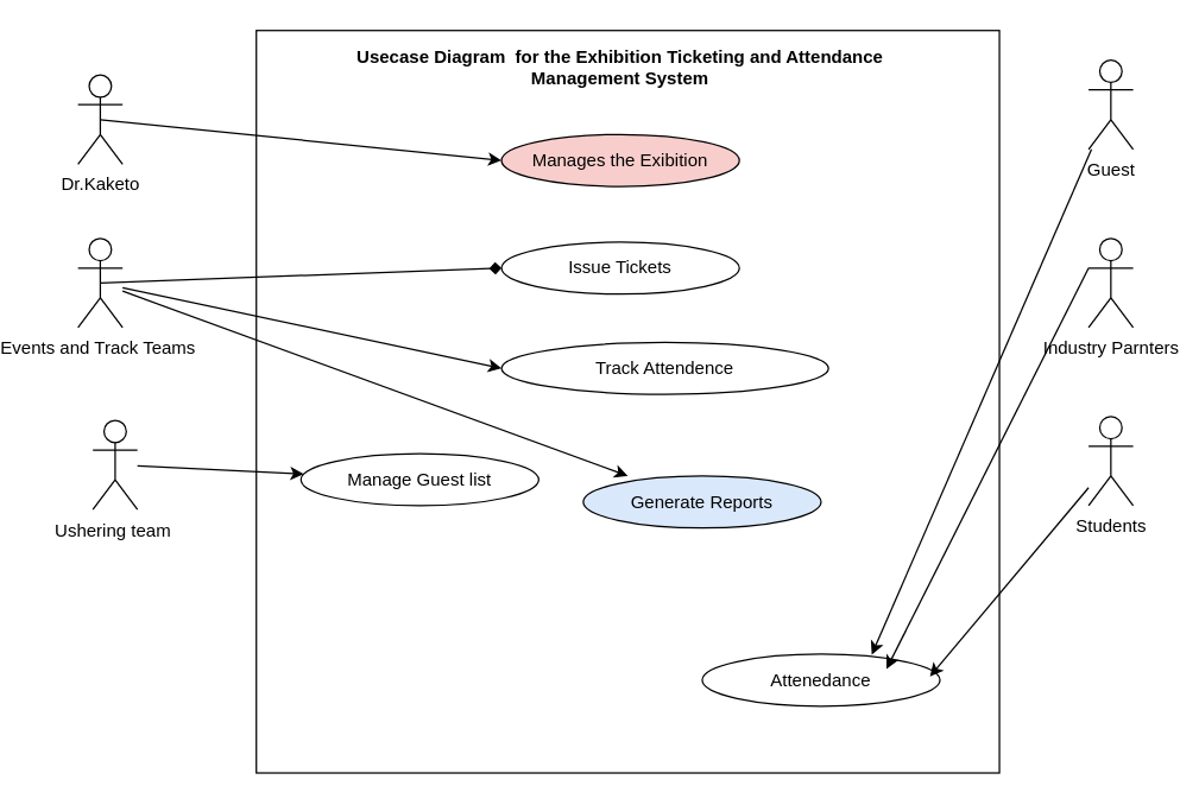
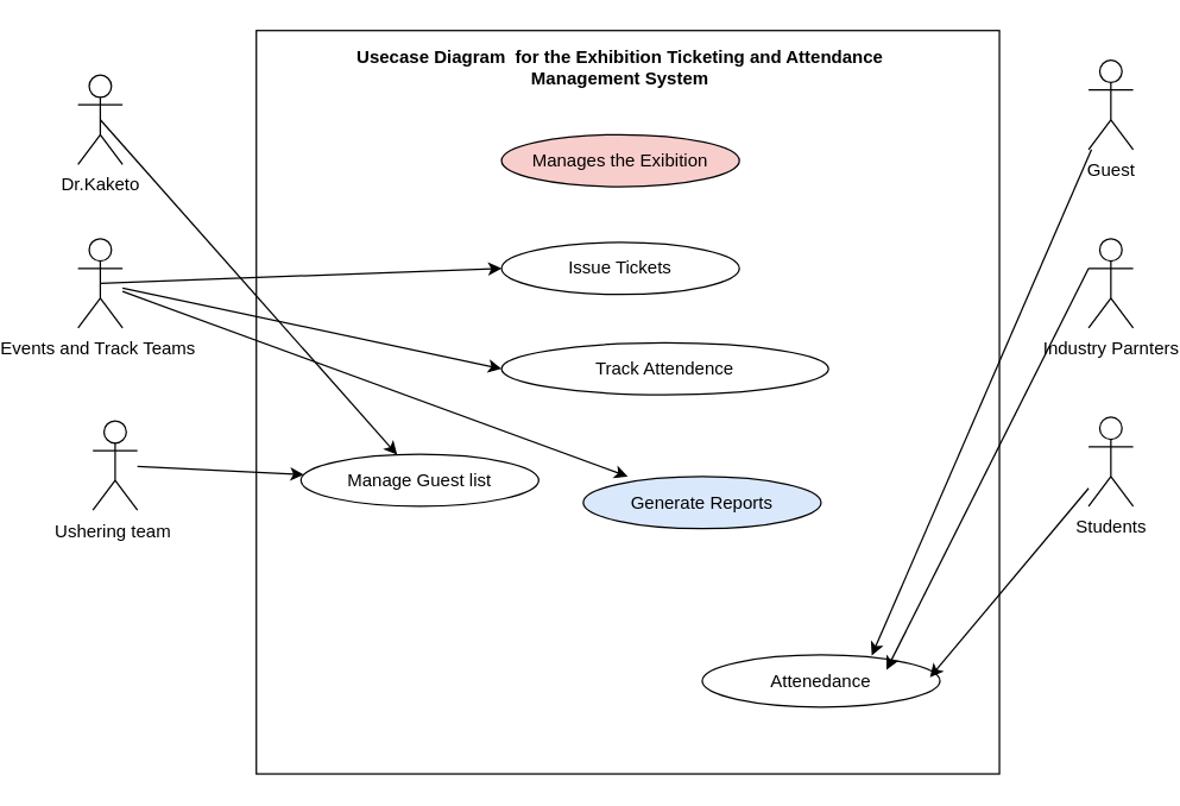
  <mxCell id="0" />
  <mxCell id="1" parent="0" />
  <mxCell id="2" value="" style="whiteSpace=wrap;html=1;aspect=fixed;" vertex="1" parent="1"><mxGeometry x="140" y="20" width="500" height="500" as="geometry" /></mxCell>
  <mxCell id="3" value="Dr.Kaketo" style="shape=umlActor;verticalLabelPosition=bottom;verticalAlign=top;html=1;outlineConnect=0;" vertex="1" parent="1"><mxGeometry x="20" y="50" width="30" height="60" as="geometry" /></mxCell>
  <mxCell id="4" value="Ushering team&amp;nbsp;" style="shape=umlActor;verticalLabelPosition=bottom;verticalAlign=top;html=1;outlineConnect=0;" vertex="1" parent="1"><mxGeometry x="30" y="282.5" width="30" height="60" as="geometry" /></mxCell>
  <mxCell id="5" value="Events and Track Teams&amp;nbsp;" style="shape=umlActor;verticalLabelPosition=bottom;verticalAlign=top;html=1;outlineConnect=0;" vertex="1" parent="1"><mxGeometry x="20" y="160" width="30" height="60" as="geometry" /></mxCell>
  <mxCell id="6" value="Manages the Exibition" style="ellipse;html=1;whiteSpace=wrap;fillColor=#f8cecc;" vertex="1" parent="1"><mxGeometry x="305" y="90" width="160" height="35" as="geometry" /></mxCell>
  <mxCell id="7" value="Issue Tickets" style="ellipse;html=1;whiteSpace=wrap;" vertex="1" parent="1"><mxGeometry x="305" y="162.5" width="160" height="35" as="geometry" /></mxCell>
  <mxCell id="8" value="Track Attendence" style="ellipse;html=1;whiteSpace=wrap;" vertex="1" parent="1"><mxGeometry x="305" y="230" width="220" height="35" as="geometry" /></mxCell>
  <mxCell id="9" value="Manage Guest list" style="ellipse;html=1;whiteSpace=wrap;" vertex="1" parent="1"><mxGeometry x="170" y="305" width="160" height="35" as="geometry" /></mxCell>
  <mxCell id="10" value="Generate Reports" style="ellipse;html=1;whiteSpace=wrap;fillColor=#dae8fc;" vertex="1" parent="1"><mxGeometry x="360" y="320" width="160" height="35" as="geometry" /></mxCell>
  <mxCell id="11" value="Attenedance" style="ellipse;html=1;whiteSpace=wrap;" vertex="1" parent="1"><mxGeometry x="440" y="440" width="160" height="35" as="geometry" /></mxCell>
  <mxCell id="12" value="&lt;b&gt;Usecase Diagram&amp;nbsp; for the Exhibition Ticketing and Attendance Management System&lt;/b&gt;" style="text;html=1;align=center;verticalAlign=middle;whiteSpace=wrap;rounded=0;" vertex="1" parent="1"><mxGeometry x="205" y="30" width="360" height="30" as="geometry" /></mxCell>
- <mxCell id="13" value="" style="endArrow=classic;html=1;rounded=0;entryX=0;entryY=0.5;entryDx=0;entryDy=0;exitX=0.5;exitY=0.5;exitDx=0;exitDy=0;exitPerimeter=0;" edge="1" parent="1" source="3" target="6"><mxGeometry width="50" height="50" relative="1" as="geometry"><mxPoint x="320" y="260" as="sourcePoint" /><mxPoint x="370" y="210" as="targetPoint" /></mxGeometry></mxCell>
+ <mxCell id="13" value="" style="endArrow=classic;html=1;rounded=0;exitX=0.5;exitY=0.5;exitDx=0;exitDy=0;exitPerimeter=0;" edge="1" parent="1" source="3" target="9"><mxGeometry width="50" height="50" relative="1" as="geometry"><mxPoint x="320" y="260" as="sourcePoint" /><mxPoint x="370" y="210" as="targetPoint" /></mxGeometry></mxCell>
  <mxCell id="14" value="Industry Parnters" style="shape=umlActor;verticalLabelPosition=bottom;verticalAlign=top;html=1;outlineConnect=0;" vertex="1" parent="1"><mxGeometry x="700" y="160" width="30" height="60" as="geometry" /></mxCell>
  <mxCell id="15" value="Guest" style="shape=umlActor;verticalLabelPosition=bottom;verticalAlign=top;html=1;outlineConnect=0;" vertex="1" parent="1"><mxGeometry x="700" y="40" width="30" height="60" as="geometry" /></mxCell>
  <mxCell id="16" value="Students" style="shape=umlActor;verticalLabelPosition=bottom;verticalAlign=top;html=1;outlineConnect=0;" vertex="1" parent="1"><mxGeometry x="700" y="280" width="30" height="60" as="geometry" /></mxCell>
- <mxCell id="17" value="" style="endArrow=diamond;html=1;rounded=0;exitX=0.5;exitY=0.5;exitDx=0;exitDy=0;exitPerimeter=0;entryX=0;entryY=0.5;entryDx=0;entryDy=0;" edge="1" parent="1" source="5" target="7"><mxGeometry width="50" height="50" relative="1" as="geometry"><mxPoint x="320" y="260" as="sourcePoint" /><mxPoint x="370" y="210" as="targetPoint" /></mxGeometry></mxCell>
+ <mxCell id="17" value="" style="endArrow=classic;html=1;rounded=0;exitX=0.5;exitY=0.5;exitDx=0;exitDy=0;exitPerimeter=0;entryX=0;entryY=0.5;entryDx=0;entryDy=0;" edge="1" parent="1" source="5" target="7"><mxGeometry width="50" height="50" relative="1" as="geometry"><mxPoint x="320" y="260" as="sourcePoint" /><mxPoint x="370" y="210" as="targetPoint" /></mxGeometry></mxCell>
  <mxCell id="18" value="" style="endArrow=classic;html=1;rounded=0;entryX=0;entryY=0.5;entryDx=0;entryDy=0;" edge="1" parent="1" source="5" target="8"><mxGeometry width="50" height="50" relative="1" as="geometry"><mxPoint x="320" y="260" as="sourcePoint" /><mxPoint x="370" y="210" as="targetPoint" /></mxGeometry></mxCell>
  <mxCell id="19" value="" style="endArrow=classic;html=1;rounded=0;" edge="1" parent="1" source="4" target="9"><mxGeometry width="50" height="50" relative="1" as="geometry"><mxPoint x="320" y="260" as="sourcePoint" /><mxPoint x="370" y="210" as="targetPoint" /></mxGeometry></mxCell>
  <mxCell id="20" value="" style="endArrow=classic;html=1;rounded=0;entryX=0.5;entryY=0.6;entryDx=0;entryDy=0;entryPerimeter=0;" edge="1" parent="1" source="5" target="2"><mxGeometry width="50" height="50" relative="1" as="geometry"><mxPoint x="320" y="260" as="sourcePoint" /><mxPoint x="370" y="210" as="targetPoint" /></mxGeometry></mxCell>
  <mxCell id="21" value="" style="endArrow=classic;html=1;rounded=0;entryX=0.713;entryY=0.01;entryDx=0;entryDy=0;entryPerimeter=0;" edge="1" parent="1" source="15" target="11"><mxGeometry width="50" height="50" relative="1" as="geometry"><mxPoint x="320" y="260" as="sourcePoint" /><mxPoint x="370" y="210" as="targetPoint" /></mxGeometry></mxCell>
  <mxCell id="22" value="" style="endArrow=classic;html=1;rounded=0;entryX=0.713;entryY=0.01;entryDx=0;entryDy=0;entryPerimeter=0;exitX=0;exitY=0.333;exitDx=0;exitDy=0;exitPerimeter=0;" edge="1" parent="1" source="14"><mxGeometry width="50" height="50" relative="1" as="geometry"><mxPoint x="712" y="110" as="sourcePoint" /><mxPoint x="564" y="450" as="targetPoint" /></mxGeometry></mxCell>
  <mxCell id="23" value="" style="endArrow=classic;html=1;rounded=0;entryX=0.958;entryY=0.429;entryDx=0;entryDy=0;entryPerimeter=0;" edge="1" parent="1" source="16" target="11"><mxGeometry width="50" height="50" relative="1" as="geometry"><mxPoint x="320" y="260" as="sourcePoint" /><mxPoint x="370" y="210" as="targetPoint" /></mxGeometry></mxCell>
